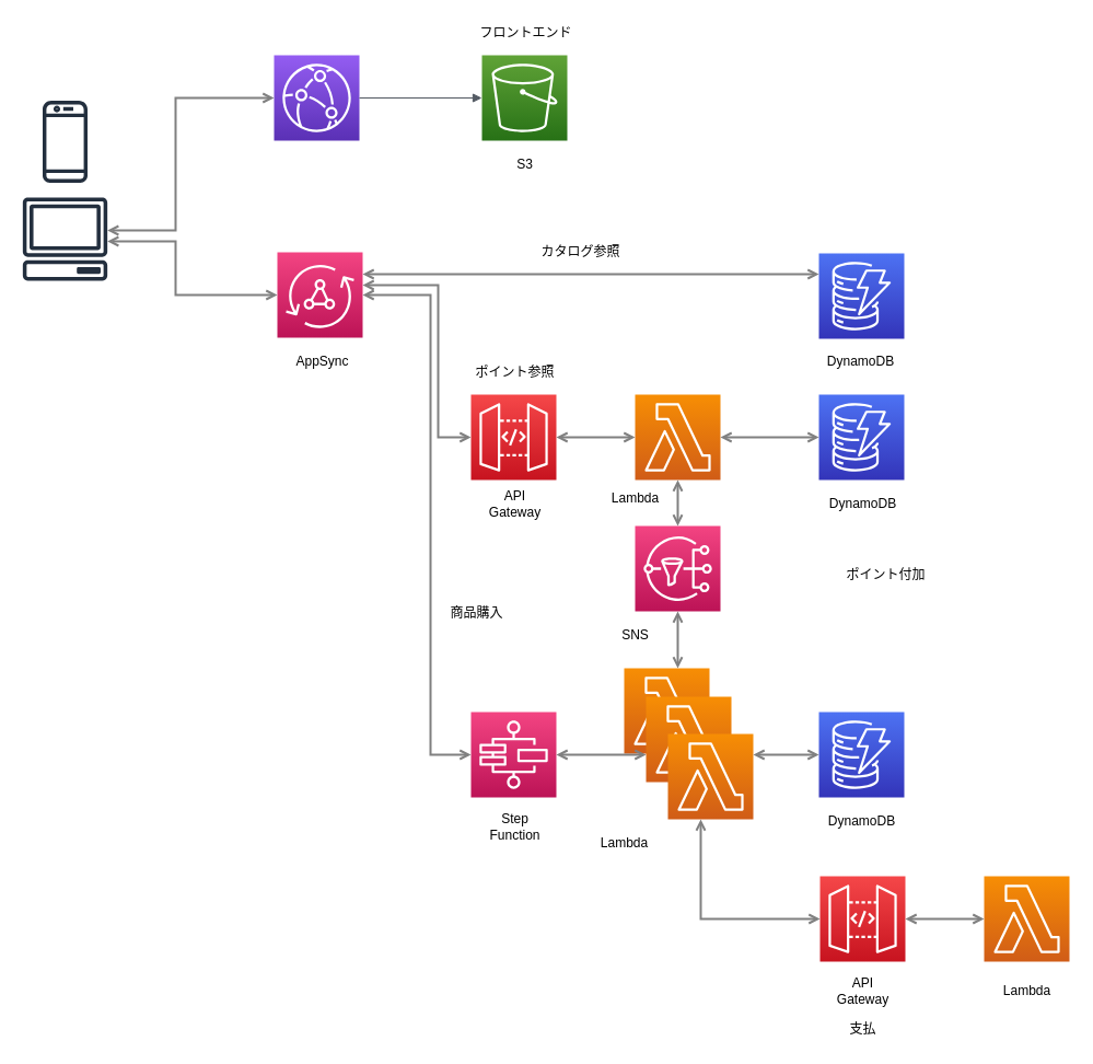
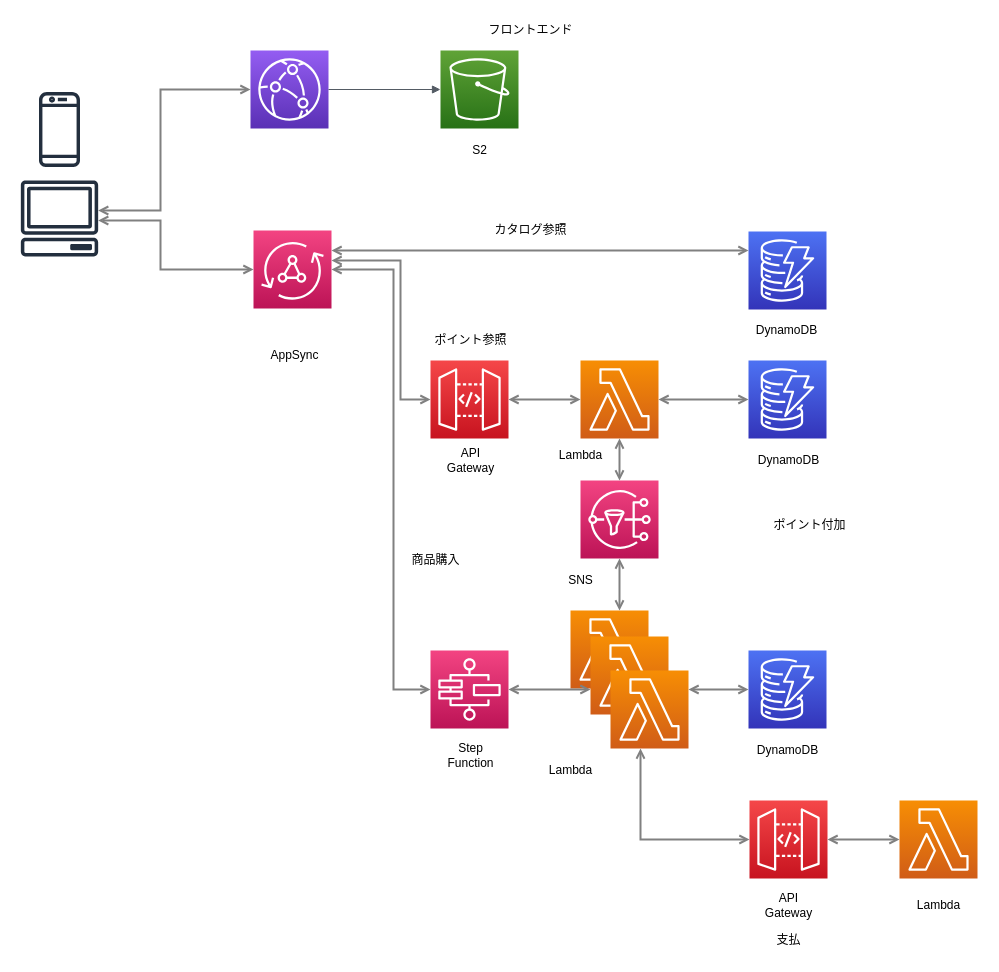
  <mxCell id="0" />
  <mxCell id="1" parent="0" />
  <mxCell id="2" value="" style="outlineConnect=0;fontColor=#232F3E;gradientColor=none;fillColor=#232F3E;strokeColor=none;dashed=0;verticalLabelPosition=bottom;verticalAlign=top;align=center;html=1;fontSize=12;fontStyle=0;aspect=fixed;pointerEvents=1;shape=mxgraph.aws4.client;" vertex="1" parent="1"><mxGeometry x="20" y="180" width="78" height="76" as="geometry" /></mxCell>
  <mxCell id="3" value="" style="outlineConnect=0;fontColor=#232F3E;gradientColor=#945DF2;gradientDirection=north;fillColor=#5A30B5;strokeColor=#ffffff;dashed=0;verticalLabelPosition=bottom;verticalAlign=top;align=center;html=1;fontSize=12;fontStyle=0;aspect=fixed;shape=mxgraph.aws4.resourceIcon;resIcon=mxgraph.aws4.cloudfront;" vertex="1" parent="1"><mxGeometry x="250" y="50" width="78" height="78" as="geometry" /></mxCell>
  <mxCell id="4" value="" style="outlineConnect=0;fontColor=#232F3E;gradientColor=#60A337;gradientDirection=north;fillColor=#277116;strokeColor=#ffffff;dashed=0;verticalLabelPosition=bottom;verticalAlign=top;align=center;html=1;fontSize=12;fontStyle=0;aspect=fixed;shape=mxgraph.aws4.resourceIcon;resIcon=mxgraph.aws4.s3;" vertex="1" parent="1"><mxGeometry x="440" y="50" width="78" height="78" as="geometry" /></mxCell>
  <mxCell id="5" value="" style="outlineConnect=0;fontColor=#232F3E;gradientColor=#F34482;gradientDirection=north;fillColor=#BC1356;strokeColor=#ffffff;dashed=0;verticalLabelPosition=bottom;verticalAlign=top;align=center;html=1;fontSize=12;fontStyle=0;aspect=fixed;shape=mxgraph.aws4.resourceIcon;resIcon=mxgraph.aws4.appsync;" vertex="1" parent="1"><mxGeometry x="253" y="230" width="78" height="78" as="geometry" /></mxCell>
  <mxCell id="6" value="" style="outlineConnect=0;fontColor=#232F3E;gradientColor=#4D72F3;gradientDirection=north;fillColor=#3334B9;strokeColor=#ffffff;dashed=0;verticalLabelPosition=bottom;verticalAlign=top;align=center;html=1;fontSize=12;fontStyle=0;aspect=fixed;shape=mxgraph.aws4.resourceIcon;resIcon=mxgraph.aws4.dynamodb;" vertex="1" parent="1"><mxGeometry x="748" y="231" width="78" height="78" as="geometry" /></mxCell>
  <mxCell id="7" value="" style="outlineConnect=0;fontColor=#232F3E;gradientColor=#4D72F3;gradientDirection=north;fillColor=#3334B9;strokeColor=#ffffff;dashed=0;verticalLabelPosition=bottom;verticalAlign=top;align=center;html=1;fontSize=12;fontStyle=0;aspect=fixed;shape=mxgraph.aws4.resourceIcon;resIcon=mxgraph.aws4.dynamodb;" vertex="1" parent="1"><mxGeometry x="748" y="360" width="78" height="78" as="geometry" /></mxCell>
  <mxCell id="8" value="" style="outlineConnect=0;fontColor=#232F3E;gradientColor=#4D72F3;gradientDirection=north;fillColor=#3334B9;strokeColor=#ffffff;dashed=0;verticalLabelPosition=bottom;verticalAlign=top;align=center;html=1;fontSize=12;fontStyle=0;aspect=fixed;shape=mxgraph.aws4.resourceIcon;resIcon=mxgraph.aws4.dynamodb;" vertex="1" parent="1"><mxGeometry x="748" y="650" width="78" height="78" as="geometry" /></mxCell>
  <mxCell id="9" value="" style="outlineConnect=0;fontColor=#232F3E;gradientColor=#F54749;gradientDirection=north;fillColor=#C7131F;strokeColor=#ffffff;dashed=0;verticalLabelPosition=bottom;verticalAlign=top;align=center;html=1;fontSize=12;fontStyle=0;aspect=fixed;shape=mxgraph.aws4.resourceIcon;resIcon=mxgraph.aws4.api_gateway;" vertex="1" parent="1"><mxGeometry x="430" y="360" width="78" height="78" as="geometry" /></mxCell>
  <mxCell id="10" value="" style="outlineConnect=0;fontColor=#232F3E;gradientColor=#F78E04;gradientDirection=north;fillColor=#D05C17;strokeColor=#ffffff;dashed=0;verticalLabelPosition=bottom;verticalAlign=top;align=center;html=1;fontSize=12;fontStyle=0;aspect=fixed;shape=mxgraph.aws4.resourceIcon;resIcon=mxgraph.aws4.lambda;" vertex="1" parent="1"><mxGeometry x="580" y="360" width="78" height="78" as="geometry" /></mxCell>
  <mxCell id="11" value="" style="outlineConnect=0;fontColor=#232F3E;gradientColor=#F78E04;gradientDirection=north;fillColor=#D05C17;strokeColor=#ffffff;dashed=0;verticalLabelPosition=bottom;verticalAlign=top;align=center;html=1;fontSize=12;fontStyle=0;aspect=fixed;shape=mxgraph.aws4.resourceIcon;resIcon=mxgraph.aws4.lambda;" vertex="1" parent="1"><mxGeometry x="570" y="610" width="78" height="78" as="geometry" /></mxCell>
  <mxCell id="12" value="" style="outlineConnect=0;fontColor=#232F3E;gradientColor=#F78E04;gradientDirection=north;fillColor=#D05C17;strokeColor=#ffffff;dashed=0;verticalLabelPosition=bottom;verticalAlign=top;align=center;html=1;fontSize=12;fontStyle=0;aspect=fixed;shape=mxgraph.aws4.resourceIcon;resIcon=mxgraph.aws4.lambda;" vertex="1" parent="1"><mxGeometry x="590" y="636" width="78" height="78" as="geometry" /></mxCell>
  <mxCell id="13" value="" style="outlineConnect=0;fontColor=#232F3E;gradientColor=#F78E04;gradientDirection=north;fillColor=#D05C17;strokeColor=#ffffff;dashed=0;verticalLabelPosition=bottom;verticalAlign=top;align=center;html=1;fontSize=12;fontStyle=0;aspect=fixed;shape=mxgraph.aws4.resourceIcon;resIcon=mxgraph.aws4.lambda;" vertex="1" parent="1"><mxGeometry x="610" y="670" width="78" height="78" as="geometry" /></mxCell>
  <mxCell id="14" value="" style="outlineConnect=0;fontColor=#232F3E;gradientColor=#F34482;gradientDirection=north;fillColor=#BC1356;strokeColor=#ffffff;dashed=0;verticalLabelPosition=bottom;verticalAlign=top;align=center;html=1;fontSize=12;fontStyle=0;aspect=fixed;shape=mxgraph.aws4.resourceIcon;resIcon=mxgraph.aws4.step_functions;" vertex="1" parent="1"><mxGeometry x="430" y="650" width="78" height="78" as="geometry" /></mxCell>
  <mxCell id="15" value="" style="outlineConnect=0;fontColor=#232F3E;gradientColor=#F34482;gradientDirection=north;fillColor=#BC1356;strokeColor=#ffffff;dashed=0;verticalLabelPosition=bottom;verticalAlign=top;align=center;html=1;fontSize=12;fontStyle=0;aspect=fixed;shape=mxgraph.aws4.resourceIcon;resIcon=mxgraph.aws4.sns;" vertex="1" parent="1"><mxGeometry x="580" y="480" width="78" height="78" as="geometry" /></mxCell>
  <mxCell id="16" value="" style="outlineConnect=0;fontColor=#232F3E;gradientColor=#F54749;gradientDirection=north;fillColor=#C7131F;strokeColor=#ffffff;dashed=0;verticalLabelPosition=bottom;verticalAlign=top;align=center;html=1;fontSize=12;fontStyle=0;aspect=fixed;shape=mxgraph.aws4.resourceIcon;resIcon=mxgraph.aws4.api_gateway;" vertex="1" parent="1"><mxGeometry x="749" y="800" width="78" height="78" as="geometry" /></mxCell>
  <mxCell id="17" value="" style="outlineConnect=0;fontColor=#232F3E;gradientColor=#F78E04;gradientDirection=north;fillColor=#D05C17;strokeColor=#ffffff;dashed=0;verticalLabelPosition=bottom;verticalAlign=top;align=center;html=1;fontSize=12;fontStyle=0;aspect=fixed;shape=mxgraph.aws4.resourceIcon;resIcon=mxgraph.aws4.lambda;" vertex="1" parent="1"><mxGeometry x="899" y="800" width="78" height="78" as="geometry" /></mxCell>
- <mxCell id="18" value="S3" style="text;html=1;align=center;verticalAlign=middle;resizable=0;points=[];autosize=1;" vertex="1" parent="1"><mxGeometry x="464" y="140" width="30" height="20" as="geometry" /></mxCell>
+ <mxCell id="18" value="S2" style="text;html=1;align=center;verticalAlign=middle;resizable=0;points=[];autosize=1;" vertex="1" parent="1"><mxGeometry x="464" y="140" width="30" height="20" as="geometry" /></mxCell>
  <mxCell id="19" value="" style="outlineConnect=0;fontColor=#232F3E;gradientColor=none;fillColor=#232F3E;strokeColor=none;dashed=0;verticalLabelPosition=bottom;verticalAlign=top;align=center;html=1;fontSize=12;fontStyle=0;aspect=fixed;pointerEvents=1;shape=mxgraph.aws4.mobile_client;" vertex="1" parent="1"><mxGeometry x="38.5" y="90" width="41" height="78" as="geometry" /></mxCell>
  <mxCell id="20" value="" style="edgeStyle=orthogonalEdgeStyle;html=1;endArrow=block;elbow=vertical;startArrow=none;endFill=1;strokeColor=#545B64;rounded=0;" edge="1" parent="1" source="3" target="4"><mxGeometry width="100" relative="1" as="geometry"><mxPoint x="300" y="100" as="sourcePoint" /><mxPoint x="460" y="90" as="targetPoint" /><Array as="points" /></mxGeometry></mxCell>
- <mxCell id="21" value="AppSync" style="text;html=1;align=center;verticalAlign=middle;resizable=0;points=[];autosize=1;" vertex="1" parent="1"><mxGeometry x="264" y="320" width="60" height="20" as="geometry" /></mxCell>
+ <mxCell id="21" value="AppSync" style="text;html=1;align=center;verticalAlign=middle;resizable=0;points=[];autosize=1;" vertex="1" parent="1"><mxGeometry x="264" y="345" width="60" height="20" as="geometry" /></mxCell>
  <mxCell id="22" style="edgeStyle=orthogonalEdgeStyle;rounded=0;orthogonalLoop=1;jettySize=auto;html=1;startArrow=open;startFill=0;endArrow=open;endFill=0;strokeWidth=2;strokeColor=#808080;" edge="1" parent="1" source="2" target="3"><mxGeometry relative="1" as="geometry"><Array as="points"><mxPoint x="160" y="210" /><mxPoint x="160" y="89" /></Array><mxPoint x="97.785" y="210" as="sourcePoint" /><mxPoint x="250" y="70" as="targetPoint" /></mxGeometry></mxCell>
  <mxCell id="23" style="edgeStyle=orthogonalEdgeStyle;rounded=0;orthogonalLoop=1;jettySize=auto;html=1;startArrow=open;startFill=0;endArrow=open;endFill=0;strokeWidth=2;strokeColor=#808080;" edge="1" parent="1" source="2" target="5"><mxGeometry relative="1" as="geometry"><Array as="points"><mxPoint x="160" y="220" /><mxPoint x="160" y="269" /></Array><mxPoint x="107.811" y="220" as="sourcePoint" /><mxPoint x="260" y="99" as="targetPoint" /></mxGeometry></mxCell>
  <mxCell id="24" value="API&lt;br&gt;Gateway" style="text;html=1;align=center;verticalAlign=middle;resizable=0;points=[];autosize=1;" vertex="1" parent="1"><mxGeometry x="440" y="445" width="60" height="30" as="geometry" /></mxCell>
  <mxCell id="25" value="Lambda" style="text;html=1;align=center;verticalAlign=middle;resizable=0;points=[];autosize=1;" vertex="1" parent="1"><mxGeometry x="550" y="445" width="60" height="20" as="geometry" /></mxCell>
  <mxCell id="26" value="DynamoDB" style="text;html=1;align=center;verticalAlign=middle;resizable=0;points=[];autosize=1;" vertex="1" parent="1"><mxGeometry x="746" y="320" width="80" height="20" as="geometry" /></mxCell>
  <mxCell id="27" value="DynamoDB" style="text;html=1;align=center;verticalAlign=middle;resizable=0;points=[];autosize=1;" vertex="1" parent="1"><mxGeometry x="748" y="450" width="80" height="20" as="geometry" /></mxCell>
  <mxCell id="28" style="edgeStyle=orthogonalEdgeStyle;rounded=0;orthogonalLoop=1;jettySize=auto;html=1;startArrow=open;startFill=0;endArrow=open;endFill=0;strokeWidth=2;strokeColor=#808080;" edge="1" parent="1" source="5" target="6"><mxGeometry relative="1" as="geometry"><Array as="points"><mxPoint x="490" y="250" /><mxPoint x="490" y="250" /></Array><mxPoint x="434.811" y="260" as="sourcePoint" /><mxPoint x="590" y="309" as="targetPoint" /></mxGeometry></mxCell>
  <mxCell id="29" style="edgeStyle=orthogonalEdgeStyle;rounded=0;orthogonalLoop=1;jettySize=auto;html=1;startArrow=open;startFill=0;endArrow=open;endFill=0;strokeWidth=2;strokeColor=#808080;" edge="1" parent="1" source="5" target="9"><mxGeometry relative="1" as="geometry"><Array as="points"><mxPoint x="400" y="260" /><mxPoint x="400" y="399" /></Array><mxPoint x="341" y="260" as="sourcePoint" /><mxPoint x="758" y="260" as="targetPoint" /></mxGeometry></mxCell>
  <mxCell id="30" style="edgeStyle=orthogonalEdgeStyle;rounded=0;orthogonalLoop=1;jettySize=auto;html=1;startArrow=open;startFill=0;endArrow=open;endFill=0;strokeWidth=2;strokeColor=#808080;" edge="1" parent="1" source="9" target="10"><mxGeometry relative="1" as="geometry"><Array as="points"><mxPoint x="540" y="399" /><mxPoint x="540" y="399" /></Array><mxPoint x="481" y="280" as="sourcePoint" /><mxPoint x="580" y="419" as="targetPoint" /></mxGeometry></mxCell>
  <mxCell id="31" style="edgeStyle=orthogonalEdgeStyle;rounded=0;orthogonalLoop=1;jettySize=auto;html=1;startArrow=open;startFill=0;endArrow=open;endFill=0;strokeWidth=2;strokeColor=#808080;" edge="1" parent="1" source="7" target="10"><mxGeometry relative="1" as="geometry"><Array as="points" /><mxPoint x="518" y="409" as="sourcePoint" /><mxPoint x="610" y="400" as="targetPoint" /></mxGeometry></mxCell>
  <mxCell id="32" value="SNS" style="text;html=1;align=center;verticalAlign=middle;resizable=0;points=[];autosize=1;" vertex="1" parent="1"><mxGeometry x="560" y="570" width="40" height="20" as="geometry" /></mxCell>
  <mxCell id="33" value="Lambda" style="text;html=1;align=center;verticalAlign=middle;resizable=0;points=[];autosize=1;" vertex="1" parent="1"><mxGeometry x="540" y="760" width="60" height="20" as="geometry" /></mxCell>
  <mxCell id="34" value="Step&lt;br&gt;Function" style="text;html=1;align=center;verticalAlign=middle;resizable=0;points=[];autosize=1;" vertex="1" parent="1"><mxGeometry x="440" y="740" width="60" height="30" as="geometry" /></mxCell>
  <mxCell id="35" style="edgeStyle=orthogonalEdgeStyle;rounded=0;orthogonalLoop=1;jettySize=auto;html=1;startArrow=open;startFill=0;endArrow=open;endFill=0;strokeWidth=2;strokeColor=#808080;" edge="1" parent="1" source="15" target="10"><mxGeometry relative="1" as="geometry"><Array as="points" /><mxPoint x="758" y="409" as="sourcePoint" /><mxPoint x="668" y="409" as="targetPoint" /></mxGeometry></mxCell>
  <mxCell id="36" style="edgeStyle=orthogonalEdgeStyle;rounded=0;orthogonalLoop=1;jettySize=auto;html=1;startArrow=open;startFill=0;endArrow=open;endFill=0;strokeWidth=2;strokeColor=#808080;" edge="1" parent="1" source="11" target="15"><mxGeometry relative="1" as="geometry"><Array as="points"><mxPoint x="619" y="600" /><mxPoint x="619" y="600" /></Array><mxPoint x="629" y="490" as="sourcePoint" /><mxPoint x="629" y="448" as="targetPoint" /></mxGeometry></mxCell>
  <mxCell id="37" style="edgeStyle=orthogonalEdgeStyle;rounded=0;orthogonalLoop=1;jettySize=auto;html=1;startArrow=open;startFill=0;endArrow=open;endFill=0;strokeWidth=2;strokeColor=#808080;" edge="1" parent="1" source="12" target="14"><mxGeometry relative="1" as="geometry"><Array as="points"><mxPoint x="570" y="689" /><mxPoint x="570" y="689" /></Array><mxPoint x="620" y="689" as="sourcePoint" /><mxPoint x="629" y="568" as="targetPoint" /></mxGeometry></mxCell>
  <mxCell id="38" style="edgeStyle=orthogonalEdgeStyle;rounded=0;orthogonalLoop=1;jettySize=auto;html=1;startArrow=open;startFill=0;endArrow=open;endFill=0;strokeWidth=2;strokeColor=#808080;" edge="1" parent="1" source="8" target="13"><mxGeometry relative="1" as="geometry"><Array as="points"><mxPoint x="710" y="689" /><mxPoint x="710" y="689" /></Array><mxPoint x="600" y="699" as="sourcePoint" /><mxPoint x="518" y="699" as="targetPoint" /></mxGeometry></mxCell>
  <mxCell id="39" value="DynamoDB" style="text;html=1;align=center;verticalAlign=middle;resizable=0;points=[];autosize=1;" vertex="1" parent="1"><mxGeometry x="747" y="740" width="80" height="20" as="geometry" /></mxCell>
  <mxCell id="40" value="Lambda" style="text;html=1;align=center;verticalAlign=middle;resizable=0;points=[];autosize=1;" vertex="1" parent="1"><mxGeometry x="908" y="895" width="60" height="20" as="geometry" /></mxCell>
  <mxCell id="41" value="API&lt;br&gt;Gateway" style="text;html=1;align=center;verticalAlign=middle;resizable=0;points=[];autosize=1;" vertex="1" parent="1"><mxGeometry x="758" y="890" width="60" height="30" as="geometry" /></mxCell>
  <mxCell id="42" style="edgeStyle=orthogonalEdgeStyle;rounded=0;orthogonalLoop=1;jettySize=auto;html=1;startArrow=open;startFill=0;endArrow=open;endFill=0;strokeWidth=2;strokeColor=#808080;" edge="1" parent="1" source="16" target="13"><mxGeometry relative="1" as="geometry"><Array as="points"><mxPoint x="640" y="839" /></Array><mxPoint x="758" y="699" as="sourcePoint" /><mxPoint x="698" y="699" as="targetPoint" /></mxGeometry></mxCell>
  <mxCell id="43" style="edgeStyle=orthogonalEdgeStyle;rounded=0;orthogonalLoop=1;jettySize=auto;html=1;startArrow=open;startFill=0;endArrow=open;endFill=0;strokeWidth=2;strokeColor=#808080;" edge="1" parent="1" source="17" target="16"><mxGeometry relative="1" as="geometry"><Array as="points"><mxPoint x="870" y="839" /><mxPoint x="870" y="839" /></Array><mxPoint x="759" y="849" as="sourcePoint" /><mxPoint x="650" y="758" as="targetPoint" /></mxGeometry></mxCell>
- <mxCell id="44" value="フロントエンド" style="text;html=1;align=center;verticalAlign=middle;resizable=0;points=[];autosize=1;" vertex="1" parent="1"><mxGeometry x="430" y="20" width="100" height="20" as="geometry" /></mxCell>
+ <mxCell id="44" value="フロントエンド" style="text;html=1;align=center;verticalAlign=middle;resizable=0;points=[];autosize=1;" vertex="1" parent="1"><mxGeometry x="480" y="20" width="100" height="20" as="geometry" /></mxCell>
  <mxCell id="45" value="カタログ参照" style="text;html=1;align=center;verticalAlign=middle;resizable=0;points=[];autosize=1;" vertex="1" parent="1"><mxGeometry x="485" y="220" width="90" height="20" as="geometry" /></mxCell>
  <mxCell id="46" value="商品購入" style="text;html=1;align=center;verticalAlign=middle;resizable=0;points=[];autosize=1;" vertex="1" parent="1"><mxGeometry x="405" y="550" width="60" height="20" as="geometry" /></mxCell>
  <mxCell id="47" style="edgeStyle=orthogonalEdgeStyle;rounded=0;orthogonalLoop=1;jettySize=auto;html=1;startArrow=open;startFill=0;endArrow=open;endFill=0;strokeWidth=2;strokeColor=#808080;" edge="1" parent="1" source="5" target="14"><mxGeometry relative="1" as="geometry"><Array as="points"><mxPoint x="393" y="269" /><mxPoint x="393" y="689" /></Array><mxPoint x="324" y="320" as="sourcePoint" /><mxPoint x="423" y="459" as="targetPoint" /></mxGeometry></mxCell>
  <mxCell id="48" value="ポイント参照" style="text;html=1;align=center;verticalAlign=middle;resizable=0;points=[];autosize=1;" vertex="1" parent="1"><mxGeometry x="425" y="330" width="90" height="20" as="geometry" /></mxCell>
  <mxCell id="49" value="ポイント付加" style="text;html=1;align=center;verticalAlign=middle;resizable=0;points=[];autosize=1;" vertex="1" parent="1"><mxGeometry x="764" y="515" width="90" height="20" as="geometry" /></mxCell>
  <mxCell id="50" value="支払&lt;br&gt;" style="text;html=1;align=center;verticalAlign=middle;resizable=0;points=[];autosize=1;" vertex="1" parent="1"><mxGeometry x="768" y="930" width="40" height="20" as="geometry" /></mxCell>
